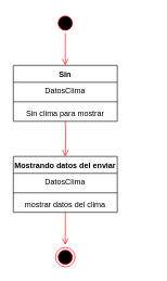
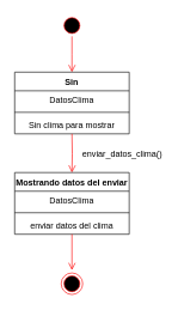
  <mxCell id="0" />
  <mxCell id="1" parent="0" />
  <mxCell id="2" value="" style="ellipse;html=1;shape=startState;fillColor=#000000;strokeColor=#ff0000;" vertex="1" parent="1"><mxGeometry x="85" y="20" width="30" height="30" as="geometry" /></mxCell>
  <mxCell id="3" value="" style="edgeStyle=orthogonalEdgeStyle;html=1;verticalAlign=bottom;endArrow=open;endSize=8;strokeColor=#ff0000;rounded=0;" edge="1" parent="1" source="2"><mxGeometry relative="1" as="geometry"><mxPoint x="100" y="100" as="targetPoint" /></mxGeometry></mxCell>
  <mxCell id="4" value="Sin" style="swimlane;fontStyle=1;align=center;verticalAlign=top;childLayout=stackLayout;horizontal=1;startSize=26;horizontalStack=0;resizeParent=1;resizeParentMax=0;resizeLast=0;collapsible=1;marginBottom=0;whiteSpace=wrap;html=1;" vertex="1" parent="1"><mxGeometry x="20" y="100" width="160" height="86" as="geometry" /></mxCell>
  <mxCell id="5" value="DatosClima" style="text;strokeColor=none;fillColor=none;align=center;verticalAlign=top;spacingLeft=4;spacingRight=4;overflow=hidden;rotatable=0;points=[[0,0.5],[1,0.5]];portConstraint=eastwest;whiteSpace=wrap;html=1;" vertex="1" parent="4"><mxGeometry y="26" width="160" height="26" as="geometry" /></mxCell>
  <mxCell id="6" value="" style="line;strokeWidth=1;fillColor=none;align=left;verticalAlign=middle;spacingTop=-1;spacingLeft=3;spacingRight=3;rotatable=0;labelPosition=right;points=[];portConstraint=eastwest;strokeColor=inherit;" vertex="1" parent="4"><mxGeometry y="52" width="160" height="8" as="geometry" /></mxCell>
  <mxCell id="7" value="Sin clima para mostrar" style="text;strokeColor=none;fillColor=none;align=center;verticalAlign=top;spacingLeft=4;spacingRight=4;overflow=hidden;rotatable=0;points=[[0,0.5],[1,0.5]];portConstraint=eastwest;whiteSpace=wrap;html=1;" vertex="1" parent="4"><mxGeometry y="60" width="160" height="26" as="geometry" /></mxCell>
  <mxCell id="8" value="" style="edgeStyle=orthogonalEdgeStyle;html=1;verticalAlign=bottom;endArrow=open;endSize=8;strokeColor=#ff0000;rounded=0;entryX=0.5;entryY=0;entryDx=0;entryDy=0;" edge="1" parent="1" target="9"><mxGeometry relative="1" as="geometry"><mxPoint x="100" y="236" as="targetPoint" /><mxPoint x="100" y="186" as="sourcePoint" /></mxGeometry></mxCell>
  <mxCell id="9" value="Mostrando datos del enviar" style="swimlane;fontStyle=1;align=center;verticalAlign=top;childLayout=stackLayout;horizontal=1;startSize=26;horizontalStack=0;resizeParent=1;resizeParentMax=0;resizeLast=0;collapsible=1;marginBottom=0;whiteSpace=wrap;html=1;" vertex="1" parent="1"><mxGeometry x="20" y="240" width="160" height="86" as="geometry" /></mxCell>
  <mxCell id="10" value="DatosClima" style="text;strokeColor=none;fillColor=none;align=center;verticalAlign=top;spacingLeft=4;spacingRight=4;overflow=hidden;rotatable=0;points=[[0,0.5],[1,0.5]];portConstraint=eastwest;whiteSpace=wrap;html=1;" vertex="1" parent="9"><mxGeometry y="26" width="160" height="26" as="geometry" /></mxCell>
  <mxCell id="11" value="" style="line;strokeWidth=1;fillColor=none;align=left;verticalAlign=middle;spacingTop=-1;spacingLeft=3;spacingRight=3;rotatable=0;labelPosition=right;points=[];portConstraint=eastwest;strokeColor=inherit;" vertex="1" parent="9"><mxGeometry y="52" width="160" height="8" as="geometry" /></mxCell>
- <mxCell id="12" value="mostrar datos del clima" style="text;strokeColor=none;fillColor=none;align=center;verticalAlign=top;spacingLeft=4;spacingRight=4;overflow=hidden;rotatable=0;points=[[0,0.5],[1,0.5]];portConstraint=eastwest;whiteSpace=wrap;html=1;" vertex="1" parent="9"><mxGeometry y="60" width="160" height="26" as="geometry" /></mxCell>
+ <mxCell id="12" value="enviar datos del clima" style="text;strokeColor=none;fillColor=none;align=center;verticalAlign=top;spacingLeft=4;spacingRight=4;overflow=hidden;rotatable=0;points=[[0,0.5],[1,0.5]];portConstraint=eastwest;whiteSpace=wrap;html=1;" vertex="1" parent="9"><mxGeometry y="60" width="160" height="26" as="geometry" /></mxCell>
  <mxCell id="13" value="" style="edgeStyle=orthogonalEdgeStyle;html=1;verticalAlign=bottom;endArrow=open;endSize=8;strokeColor=#ff0000;rounded=0;" edge="1" parent="1"><mxGeometry relative="1" as="geometry"><mxPoint x="100" y="376" as="targetPoint" /><mxPoint x="100" y="326" as="sourcePoint" /></mxGeometry></mxCell>
  <mxCell id="14" value="" style="ellipse;html=1;shape=endState;fillColor=#000000;strokeColor=#ff0000;" vertex="1" parent="1"><mxGeometry x="85" y="380" width="30" height="30" as="geometry" /></mxCell>
+ <mxCell id="15" value="enviar_datos_clima()" style="text;html=1;align=center;verticalAlign=middle;resizable=0;points=[];autosize=1;strokeColor=none;fillColor=none;" vertex="1" parent="1"><mxGeometry x="105" y="200" width="130" height="30" as="geometry" /></mxCell>
